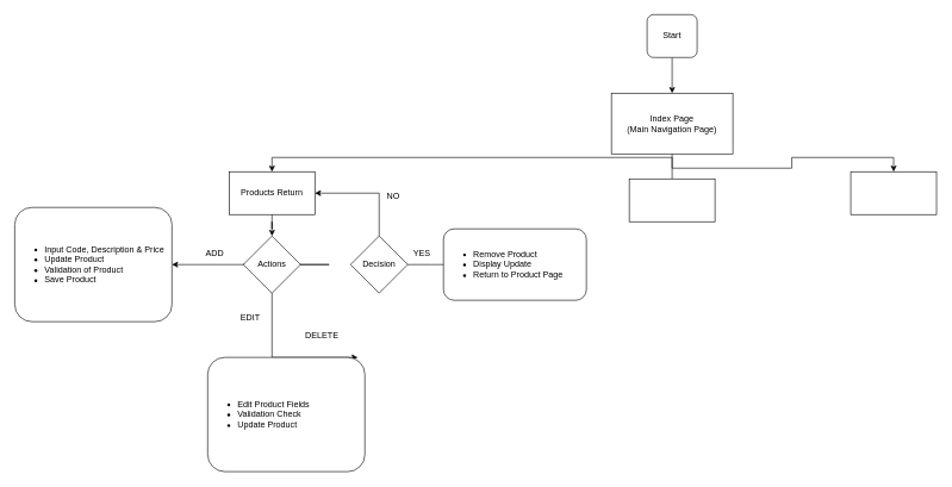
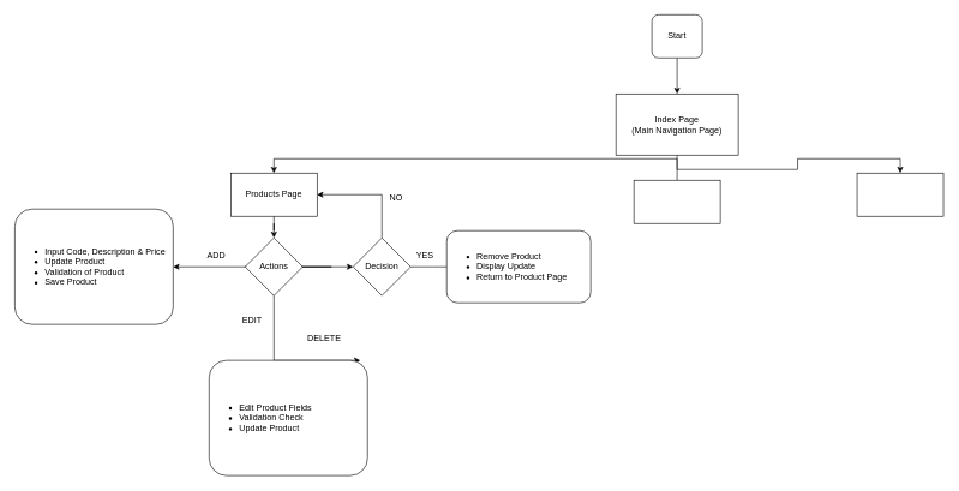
  <mxCell id="0" />
  <mxCell id="1" parent="0" />
  <mxCell id="2" value="" style="edgeStyle=orthogonalEdgeStyle;rounded=0;orthogonalLoop=1;jettySize=auto;html=1;" edge="1" parent="1" source="3" target="6"><mxGeometry relative="1" as="geometry" /></mxCell>
  <mxCell id="3" value="Start" style="whiteSpace=wrap;html=1;rounded=1;" vertex="1" parent="1"><mxGeometry x="905" width="70" height="60" as="geometry" y="20" /></mxCell>
  <mxCell id="4" style="edgeStyle=orthogonalEdgeStyle;rounded=0;orthogonalLoop=1;jettySize=auto;html=1;exitX=0.5;exitY=0;exitDx=0;exitDy=0;entryX=0.5;entryY=0;entryDx=0;entryDy=0;" edge="1" parent="1" source="10" target="9"><mxGeometry relative="1" as="geometry" /></mxCell>
  <mxCell id="5" style="edgeStyle=orthogonalEdgeStyle;rounded=0;orthogonalLoop=1;jettySize=auto;html=1;exitX=0.5;exitY=1;exitDx=0;exitDy=0;entryX=0.5;entryY=0;entryDx=0;entryDy=0;" edge="1" parent="1" source="6" target="7"><mxGeometry relative="1" as="geometry" /></mxCell>
  <mxCell id="6" value="Index Page&lt;div&gt;(Main Navigation Page)&lt;/div&gt;" style="whiteSpace=wrap;html=1;" vertex="1" parent="1"><mxGeometry x="855" y="130" width="170" height="85" as="geometry" /></mxCell>
  <mxCell id="7" value="" style="rounded=0;whiteSpace=wrap;html=1;" vertex="1" parent="1"><mxGeometry x="1190" y="240" width="120" height="60" as="geometry" /></mxCell>
  <mxCell id="8" value="" style="edgeStyle=orthogonalEdgeStyle;rounded=0;orthogonalLoop=1;jettySize=auto;html=1;" edge="1" parent="1" source="9" target="14"><mxGeometry relative="1" as="geometry" /></mxCell>
- <mxCell id="9" value="Products Return" style="rounded=0;whiteSpace=wrap;html=1;" vertex="1" parent="1"><mxGeometry x="320" y="240" width="120" height="60" as="geometry" /></mxCell>
+ <mxCell id="9" value="Products Page" style="rounded=0;whiteSpace=wrap;html=1;" vertex="1" parent="1"><mxGeometry x="320" y="240" width="120" height="60" as="geometry" /></mxCell>
  <mxCell id="10" value="" style="rounded=0;whiteSpace=wrap;html=1;" vertex="1" parent="1"><mxGeometry x="880" y="250" width="120" height="60" as="geometry" /></mxCell>
  <mxCell id="11" value="" style="edgeStyle=orthogonalEdgeStyle;rounded=0;orthogonalLoop=1;jettySize=auto;html=1;entryX=1;entryY=0.5;entryDx=0;entryDy=0;exitX=0;exitY=0.5;exitDx=0;exitDy=0;" edge="1" parent="1" source="14" target="15"><mxGeometry relative="1" as="geometry"><mxPoint x="370" y="360" as="sourcePoint" /><mxPoint x="390" y="370" as="targetPoint" /><Array as="points"><mxPoint x="460" y="370" /></Array></mxGeometry></mxCell>
  <mxCell id="12" style="edgeStyle=orthogonalEdgeStyle;rounded=0;orthogonalLoop=1;jettySize=auto;html=1;" edge="1" parent="1" source="14"><mxGeometry relative="1" as="geometry"><mxPoint x="500" y="500" as="targetPoint" /><Array as="points"><mxPoint x="380" y="500" /></Array></mxGeometry></mxCell>
+ <mxCell id="13" value="" style="edgeStyle=orthogonalEdgeStyle;rounded=0;orthogonalLoop=1;jettySize=auto;html=1;" edge="1" parent="1" source="14" target="21"><mxGeometry relative="1" as="geometry" /></mxCell>
  <mxCell id="14" value="Actions" style="rhombus;whiteSpace=wrap;html=1;" vertex="1" parent="1"><mxGeometry x="340" y="330" width="80" height="80" as="geometry" /></mxCell>
  <mxCell id="15" value="&lt;ul&gt;&lt;li&gt;Input Code, Description &amp;amp; Price&lt;/li&gt;&lt;li&gt;Update Product&lt;/li&gt;&lt;li&gt;Validation of Product&lt;/li&gt;&lt;li&gt;Save Product&lt;/li&gt;&lt;/ul&gt;" style="rounded=1;whiteSpace=wrap;html=1;align=left;" vertex="1" parent="1"><mxGeometry x="20" y="290" width="220" height="160" as="geometry" /></mxCell>
  <mxCell id="16" value="ADD" style="text;html=1;align=center;verticalAlign=middle;whiteSpace=wrap;rounded=0;" vertex="1" parent="1"><mxGeometry x="270" y="340" width="60" height="30" as="geometry" /></mxCell>
  <mxCell id="17" value="&lt;ul&gt;&lt;li&gt;Edit Product Fields&amp;nbsp;&lt;/li&gt;&lt;li&gt;Validation Check&lt;/li&gt;&lt;li&gt;Update Product&lt;span style=&quot;white-space: pre;&quot;&gt;&#09;&lt;/span&gt;&lt;/li&gt;&lt;/ul&gt;" style="rounded=1;whiteSpace=wrap;html=1;align=left;" vertex="1" parent="1"><mxGeometry x="290" y="500" width="220" height="160" as="geometry" /></mxCell>
  <mxCell id="18" value="EDIT" style="text;html=1;align=center;verticalAlign=middle;whiteSpace=wrap;rounded=0;" vertex="1" parent="1"><mxGeometry x="320" y="430" width="60" height="30" as="geometry" /></mxCell>
  <mxCell id="19" value="" style="edgeStyle=orthogonalEdgeStyle;rounded=0;orthogonalLoop=1;jettySize=auto;html=1;" edge="1" parent="1" source="21"><mxGeometry relative="1" as="geometry"><mxPoint x="630" y="370" as="targetPoint" /></mxGeometry></mxCell>
  <mxCell id="20" style="edgeStyle=orthogonalEdgeStyle;rounded=0;orthogonalLoop=1;jettySize=auto;html=1;entryX=1;entryY=0.5;entryDx=0;entryDy=0;exitX=0.5;exitY=0;exitDx=0;exitDy=0;" edge="1" parent="1" source="21" target="9"><mxGeometry relative="1" as="geometry"><mxPoint x="580" y="350" as="sourcePoint" /><mxPoint x="530" y="250" as="targetPoint" /></mxGeometry></mxCell>
  <mxCell id="21" value="Decision" style="rhombus;whiteSpace=wrap;html=1;" vertex="1" parent="1"><mxGeometry x="490" y="330" width="80" height="80" as="geometry" /></mxCell>
  <mxCell id="22" value="DELETE" style="text;html=1;align=center;verticalAlign=middle;whiteSpace=wrap;rounded=0;" vertex="1" parent="1"><mxGeometry x="420" y="455" width="60" height="30" as="geometry" /></mxCell>
  <mxCell id="23" value="NO" style="text;html=1;align=center;verticalAlign=middle;whiteSpace=wrap;rounded=0;" vertex="1" parent="1"><mxGeometry x="520" y="260" width="60" height="30" as="geometry" /></mxCell>
  <mxCell id="24" value="YES" style="text;html=1;align=center;verticalAlign=middle;whiteSpace=wrap;rounded=0;" vertex="1" parent="1"><mxGeometry x="560" y="340" width="60" height="30" as="geometry" /></mxCell>
  <mxCell id="25" value="&lt;ul&gt;&lt;li&gt;Remove Product&lt;/li&gt;&lt;li&gt;Display Update&lt;/li&gt;&lt;li&gt;Return to Product Page&lt;/li&gt;&lt;/ul&gt;" style="rounded=1;whiteSpace=wrap;html=1;align=left;" vertex="1" parent="1"><mxGeometry x="620" y="320" width="200" height="100" as="geometry" /></mxCell>
